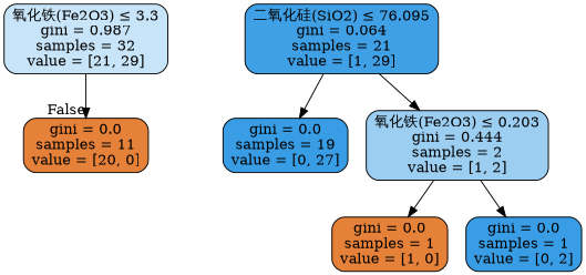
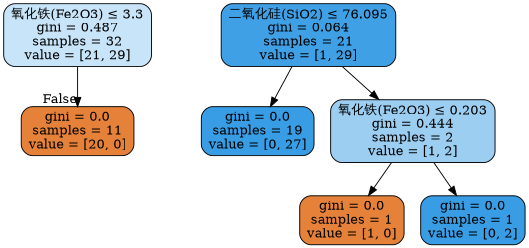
  digraph {
    fontname="DejaVu Serif"
    node [color=black fillcolor="#e58139" fontname="DejaVu Serif" shape=box style="filled, rounded"]
    edge [fontname="DejaVu Serif"]
-   n1 [fillcolor="#c8e4f8" label=<氧化铁(Fe2O3) &le; 3.3<br/>gini = 0.987<br/>samples = 32<br/>value = [21, 29]>]
+   n1 [fillcolor="#c8e4f8" label=<氧化铁(Fe2O3) &le; 3.3<br/>gini = 0.487<br/>samples = 32<br/>value = [21, 29]>]
    n2 [label=<gini = 0.0<br/>samples = 11<br/>value = [20, 0]>]
    n3 [fillcolor="#40a0e6" label=<二氧化硅(SiO2) &le; 76.095<br/>gini = 0.064<br/>samples = 21<br/>value = [1, 29]>]
    n4 [fillcolor="#399de5" label=<gini = 0.0<br/>samples = 19<br/>value = [0, 27]>]
    n5 [fillcolor="#9ccef2" label=<氧化铁(Fe2O3) &le; 0.203<br/>gini = 0.444<br/>samples = 2<br/>value = [1, 2]>]
    n6 [label=<gini = 0.0<br/>samples = 1<br/>value = [1, 0]>]
    n7 [fillcolor="#399de5" label=<gini = 0.0<br/>samples = 1<br/>value = [0, 2]>]
    n1 -> n2 [headlabel=False labelangle=-45 labeldistance=2.5]
    n3 -> n4
    n3 -> n5
    n5 -> n6
    n5 -> n7
  }
